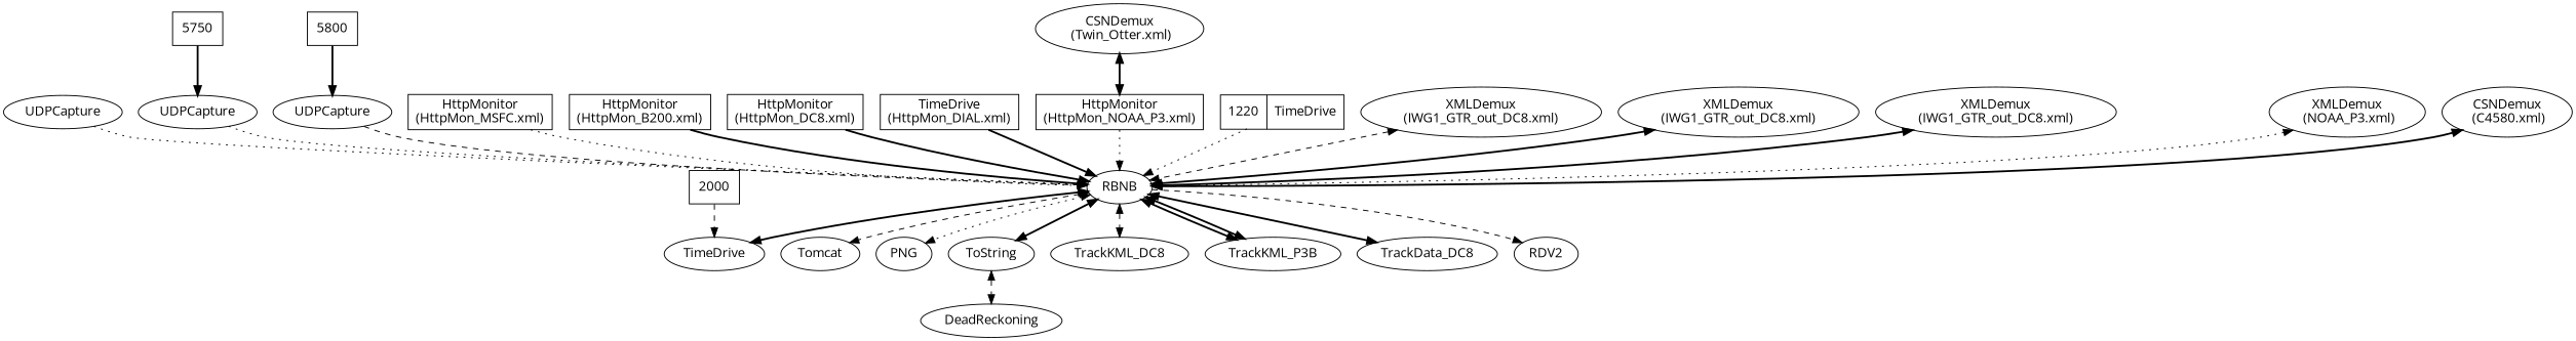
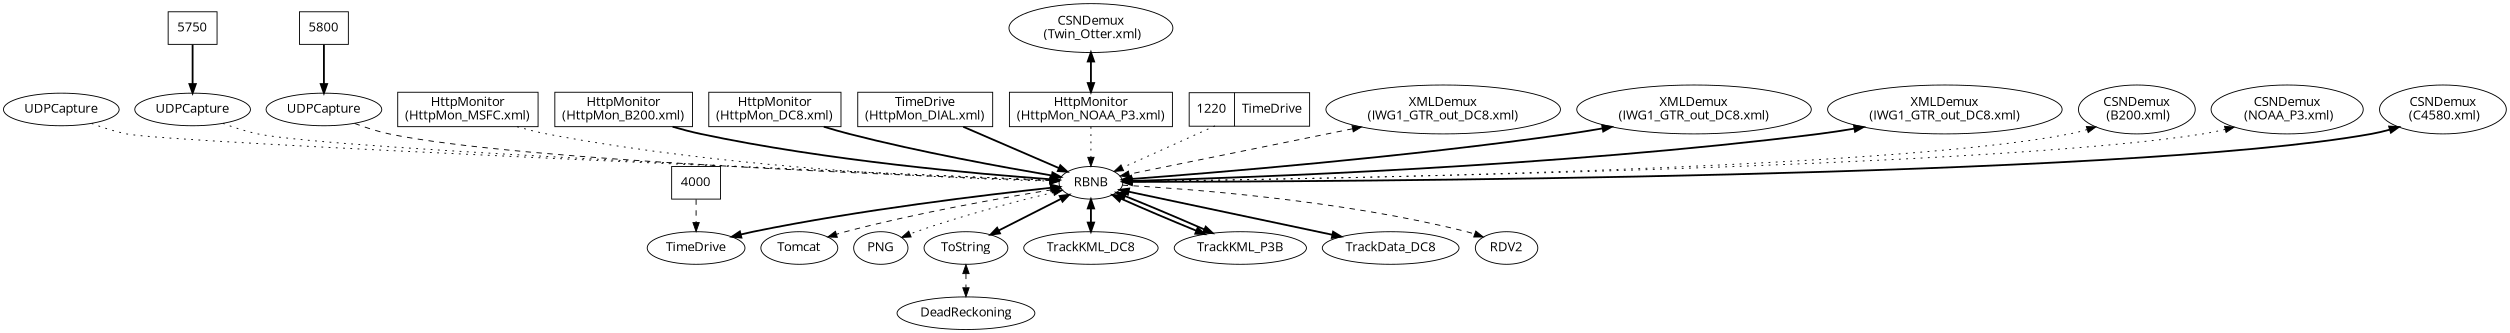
  digraph {
    fontname="Open Sans"
    node [fontname="Open Sans"]
    edge [fontname="Open Sans" style=bold dir=both]
    n1 [label=UDPCapture]
    RBNB
    n3 [label=5750 shape=box]
    n4 [label=UDPCapture]
    n5 [label=5800 shape=box]
    n6 [label=UDPCapture]
    n7 [label="HttpMonitor\n(HttpMon_MSFC.xml)" shape=box]
    TimeDrive
    Tomcat
    PNG
    ToString
    TrackKML_DC8
    TrackKML_P3B
    TrackData_DC8
    RDV2
    n16 [label="HttpMonitor\n(HttpMon_B200.xml)" shape=box]
    n17 [label="HttpMonitor\n(HttpMon_DC8.xml)" shape=box]
    n18 [label="TimeDrive\n(HttpMon_DIAL.xml)" shape=box]
    n19 [label="HttpMonitor\n(HttpMon_NOAA_P3.xml)" shape=box]
-   n20 [label=2000 shape=box]
+   n20 [label=4000 shape=box]
    n21 [label="<f0>1220|<f1>TimeDrive" shape=record]
    n22 [label="XMLDemux\n(IWG1_GTR_out_DC8.xml)"]
    n23 [label="XMLDemux\n(IWG1_GTR_out_DC8.xml)"]
    n24 [label="XMLDemux\n(IWG1_GTR_out_DC8.xml)"]
-   n26 [label="XMLDemux\n (NOAA_P3.xml)"]
+   n25 [label="CSNDemux\n (B200.xml)"]
+   n26 [label="CSNDemux\n (NOAA_P3.xml)"]
    n27 [label="CSNDemux\n (C4580.xml)"]
    n28 [label="CSNDemux\n (Twin_Otter.xml)"]
    DeadReckoning
    n1 -> RBNB [style=dotted dir=""]
    RBNB -> TimeDrive
    RBNB -> Tomcat [style=dashed]
    RBNB -> PNG [style=dotted]
    RBNB -> ToString
-   RBNB -> TrackKML_DC8 [style=dashed]
+   RBNB -> TrackKML_DC8
    RBNB -> TrackKML_P3B
    RBNB -> TrackKML_P3B
    RBNB -> TrackData_DC8
    RBNB -> RDV2 [dir=head style=dashed]
    n3 -> n4 [dir=""]
    n4 -> RBNB [style=dotted dir=""]
    n5 -> n6 [dir=""]
    n6 -> RBNB [style=dashed dir=""]
    n7 -> RBNB [style=dotted dir=""]
    ToString -> DeadReckoning [style=dashed]
    n16 -> RBNB [dir=""]
    n17 -> RBNB [dir=""]
    n18 -> RBNB [dir=""]
    n19 -> RBNB [style=dotted dir=""]
    n20 -> TimeDrive [style=dashed dir=""]
    n21 -> RBNB [style=dotted dir=""]
    n22 -> RBNB [style=dashed]
    n23 -> RBNB
    n24 -> RBNB
+   n25 -> RBNB [style=dotted]
    n26 -> RBNB [style=dotted]
    n27 -> RBNB
    n28 -> n19
  }
